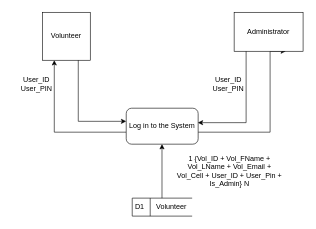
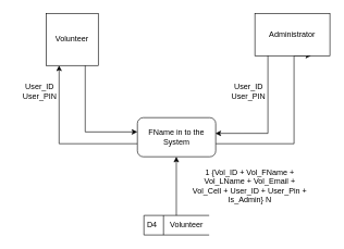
  <mxCell id="0" />
  <mxCell id="1" parent="0" />
  <mxCell id="2" value="Volunteer" style="whiteSpace=wrap;html=1;aspect=fixed;" parent="1" vertex="1"><mxGeometry x="70" y="20" width="80" height="80" as="geometry" /></mxCell>
  <mxCell id="3" style="edgeStyle=orthogonalEdgeStyle;rounded=0;orthogonalLoop=1;jettySize=auto;html=1;entryX=0.75;entryY=1;entryDx=0;entryDy=0;" edge="1" parent="1" source="5" target="12"><mxGeometry relative="1" as="geometry"><Array as="points"><mxPoint x="450" y="220" /></Array></mxGeometry></mxCell>
  <mxCell id="4" style="edgeStyle=orthogonalEdgeStyle;rounded=0;orthogonalLoop=1;jettySize=auto;html=1;entryX=0.25;entryY=1;entryDx=0;entryDy=0;" edge="1" parent="1" source="5" target="2"><mxGeometry relative="1" as="geometry"><Array as="points"><mxPoint x="90" y="220" /></Array></mxGeometry></mxCell>
- <mxCell id="5" value="Log in to the System" style="rounded=1;whiteSpace=wrap;html=1;" parent="1" vertex="1"><mxGeometry x="210" y="180" width="120" height="60" as="geometry" /></mxCell>
+ <mxCell id="5" value="FName in to the System" style="rounded=1;whiteSpace=wrap;html=1;" parent="1" vertex="1"><mxGeometry x="210" y="180" width="120" height="60" as="geometry" /></mxCell>
  <mxCell id="6" value="" style="group" vertex="1" connectable="0" parent="1"><mxGeometry x="220" y="330" width="100" height="30" as="geometry" /></mxCell>
- <mxCell id="7" value="D1" style="html=1;dashed=0;whiteSpace=wrap;shape=mxgraph.dfd.dataStoreID;align=left;spacingLeft=3;points=[[0,0],[0.5,0],[1,0],[0,0.5],[1,0.5],[0,1],[0.5,1],[1,1]];movable=0;resizable=0;rotatable=0;deletable=0;editable=0;locked=1;connectable=0;" parent="6" vertex="1"><mxGeometry width="100" height="30" as="geometry" /></mxCell>
+ <mxCell id="7" value="D4" style="html=1;dashed=0;whiteSpace=wrap;shape=mxgraph.dfd.dataStoreID;align=left;spacingLeft=3;points=[[0,0],[0.5,0],[1,0],[0,0.5],[1,0.5],[0,1],[0.5,1],[1,1]];movable=0;resizable=0;rotatable=0;deletable=0;editable=0;locked=1;connectable=0;" parent="6" vertex="1"><mxGeometry width="100" height="30" as="geometry" /></mxCell>
  <mxCell id="8" value="Volunteer" style="text;html=1;align=center;verticalAlign=middle;resizable=1;points=[];autosize=1;strokeColor=none;fillColor=none;movable=1;rotatable=1;deletable=1;editable=1;locked=0;connectable=1;" vertex="1" parent="6"><mxGeometry x="30" width="70" height="30" as="geometry" /></mxCell>
  <mxCell id="9" value="User_ID&lt;div&gt;User_PIN&lt;/div&gt;" style="text;html=1;align=center;verticalAlign=middle;resizable=0;points=[];autosize=1;strokeColor=none;fillColor=none;" vertex="1" parent="1"><mxGeometry x="20" y="120" width="80" height="40" as="geometry" /></mxCell>
  <mxCell id="10" style="edgeStyle=orthogonalEdgeStyle;rounded=0;orthogonalLoop=1;jettySize=auto;html=1;" edge="1" parent="1"><mxGeometry relative="1" as="geometry"><mxPoint x="269.66" y="240" as="targetPoint" /><mxPoint x="269.66" y="330" as="sourcePoint" /></mxGeometry></mxCell>
  <mxCell id="11" value="1 {Vol_ID + Vol_FName +&lt;div&gt;Vol_LName + Vol_Email +&lt;div&gt;Vol_Cell + User_ID + User_Pin +&lt;/div&gt;&lt;div&gt;Is_Admin} N&lt;/div&gt;&lt;/div&gt;" style="text;html=1;align=center;verticalAlign=middle;resizable=0;points=[];autosize=1;strokeColor=none;fillColor=none;" vertex="1" parent="1"><mxGeometry x="282" y="250" width="200" height="70" as="geometry" /></mxCell>
  <mxCell id="12" value="Administrator" style="whiteSpace=wrap;html=1;aspect=fixed;" vertex="1" parent="1"><mxGeometry x="390" y="20" width="115" height="65" as="geometry" /></mxCell>
  <mxCell id="13" style="edgeStyle=orthogonalEdgeStyle;rounded=0;orthogonalLoop=1;jettySize=auto;html=1;entryX=0.996;entryY=0.402;entryDx=0;entryDy=0;entryPerimeter=0;" edge="1" parent="1" source="12" target="5"><mxGeometry relative="1" as="geometry"><Array as="points"><mxPoint x="410" y="204" /></Array></mxGeometry></mxCell>
  <mxCell id="14" value="User_ID&lt;div&gt;User_PIN&lt;/div&gt;" style="text;html=1;align=center;verticalAlign=middle;resizable=0;points=[];autosize=1;strokeColor=none;fillColor=none;" vertex="1" parent="1"><mxGeometry x="340" y="120" width="80" height="40" as="geometry" /></mxCell>
  <mxCell id="15" style="edgeStyle=orthogonalEdgeStyle;rounded=0;orthogonalLoop=1;jettySize=auto;html=1;entryX=-0.001;entryY=0.365;entryDx=0;entryDy=0;entryPerimeter=0;" edge="1" parent="1" source="2" target="5"><mxGeometry relative="1" as="geometry"><Array as="points"><mxPoint x="130" y="202" /></Array></mxGeometry></mxCell>
